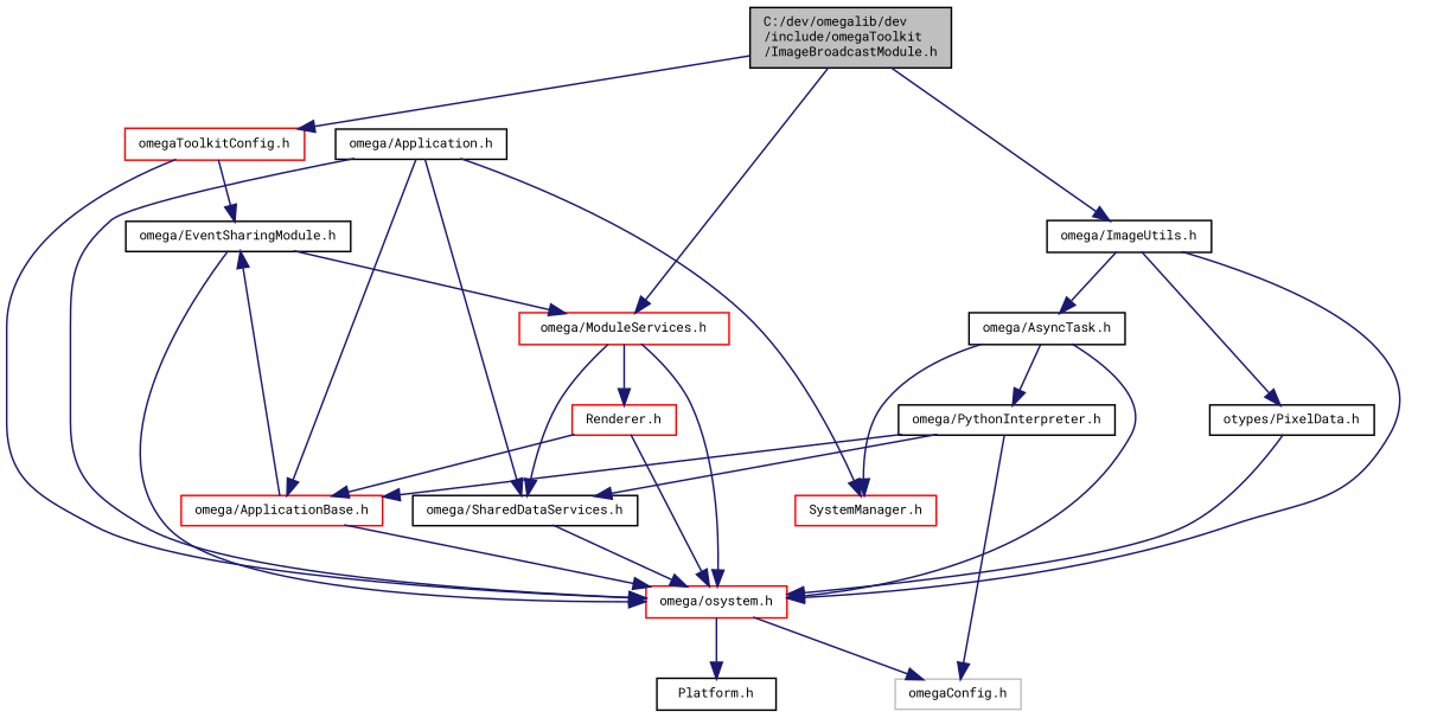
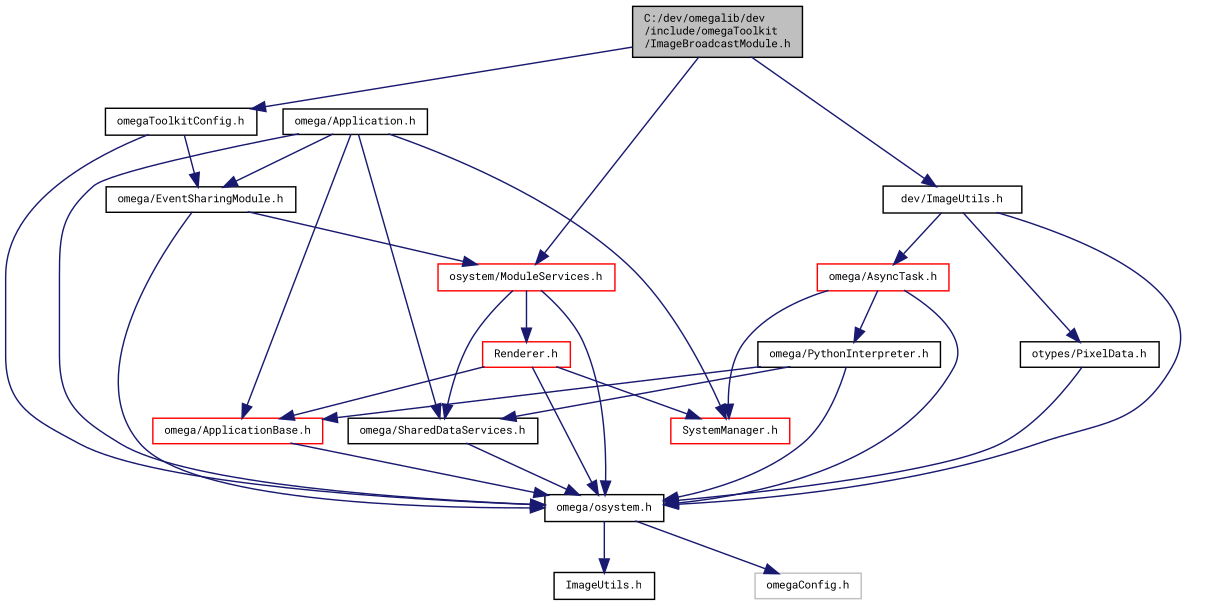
  digraph {
    fontname="Roboto Mono"
    node [color=black fontname="Roboto Mono" fontsize=8 shape=record]
    edge [color=midnightblue fontname="Roboto Mono" fontsize=8 labelfontname="FreeSans.ttf" labelfontsize=8 style=solid]
    n1 [fillcolor=grey75 fontcolor=black height=0.2 label="C:/dev/omegalib/dev\l/include/omegaToolkit\l/ImageBroadcastModule.h" style=filled width=0.4]
-   n2 [color=red height=0.2 label="omegaToolkitConfig.h" width=0.4]
-   n3 [color=red height=0.2 label="omega/ModuleServices.h" width=0.4]
-   n4 [height=0.2 label="omega/ImageUtils.h" width=0.4]
-   n5 [color=red height=0.2 label="omega/osystem.h" width=0.4]
+   n2 [height=0.2 label="omegaToolkitConfig.h" width=0.4]
+   n3 [color=red height=0.2 label="osystem/ModuleServices.h" width=0.4]
+   n4 [height=0.2 label="dev/ImageUtils.h" width=0.4]
+   n5 [height=0.2 label="omega/osystem.h" width=0.4]
    n6 [height=0.2 label="omega/EventSharingModule.h" width=0.4]
    n7 [color=red height=0.2 label="Renderer.h" width=0.4]
    n8 [height=0.2 label="omega/SharedDataServices.h" width=0.4]
    n9 [height=0.2 label="otypes/PixelData.h" width=0.4]
-   n10 [height=0.2 label="omega/AsyncTask.h" width=0.4]
+   n10 [color=red height=0.2 label="omega/AsyncTask.h" width=0.4]
    n11 [color=grey75 height=0.2 label="omegaConfig.h" width=0.4]
-   n12 [height=0.2 label="Platform.h" width=0.4]
+   n12 [height=0.2 label="ImageUtils.h" width=0.4]
    n13 [height=0.2 label="omega/Application.h" width=0.4]
    n14 [color=red height=0.2 label="omega/ApplicationBase.h" width=0.4]
    n15 [color=red height=0.2 label="SystemManager.h" width=0.4]
    n16 [height=0.2 label="omega/PythonInterpreter.h" width=0.4]
    n1 -> n2
    n1 -> n3
    n1 -> n4
    n2 -> n5
    n2 -> n6
    n3 -> n5
    n3 -> n7
    n3 -> n8
    n4 -> n5
    n4 -> n9
    n4 -> n10
    n5 -> n11
    n5 -> n12
    n6 -> n3
    n6 -> n5
    n7 -> n5
    n7 -> n14
+   n7 -> n15
    n8 -> n5
    n9 -> n5
    n10 -> n5
    n10 -> n15
    n10 -> n16
    n13 -> n5
-   n14 -> n6
+   n13 -> n6
    n13 -> n8
    n13 -> n14
    n13 -> n15
    n14 -> n5
-   n16 -> n11
+   n16 -> n5
    n16 -> n8
    n16 -> n14
  }
